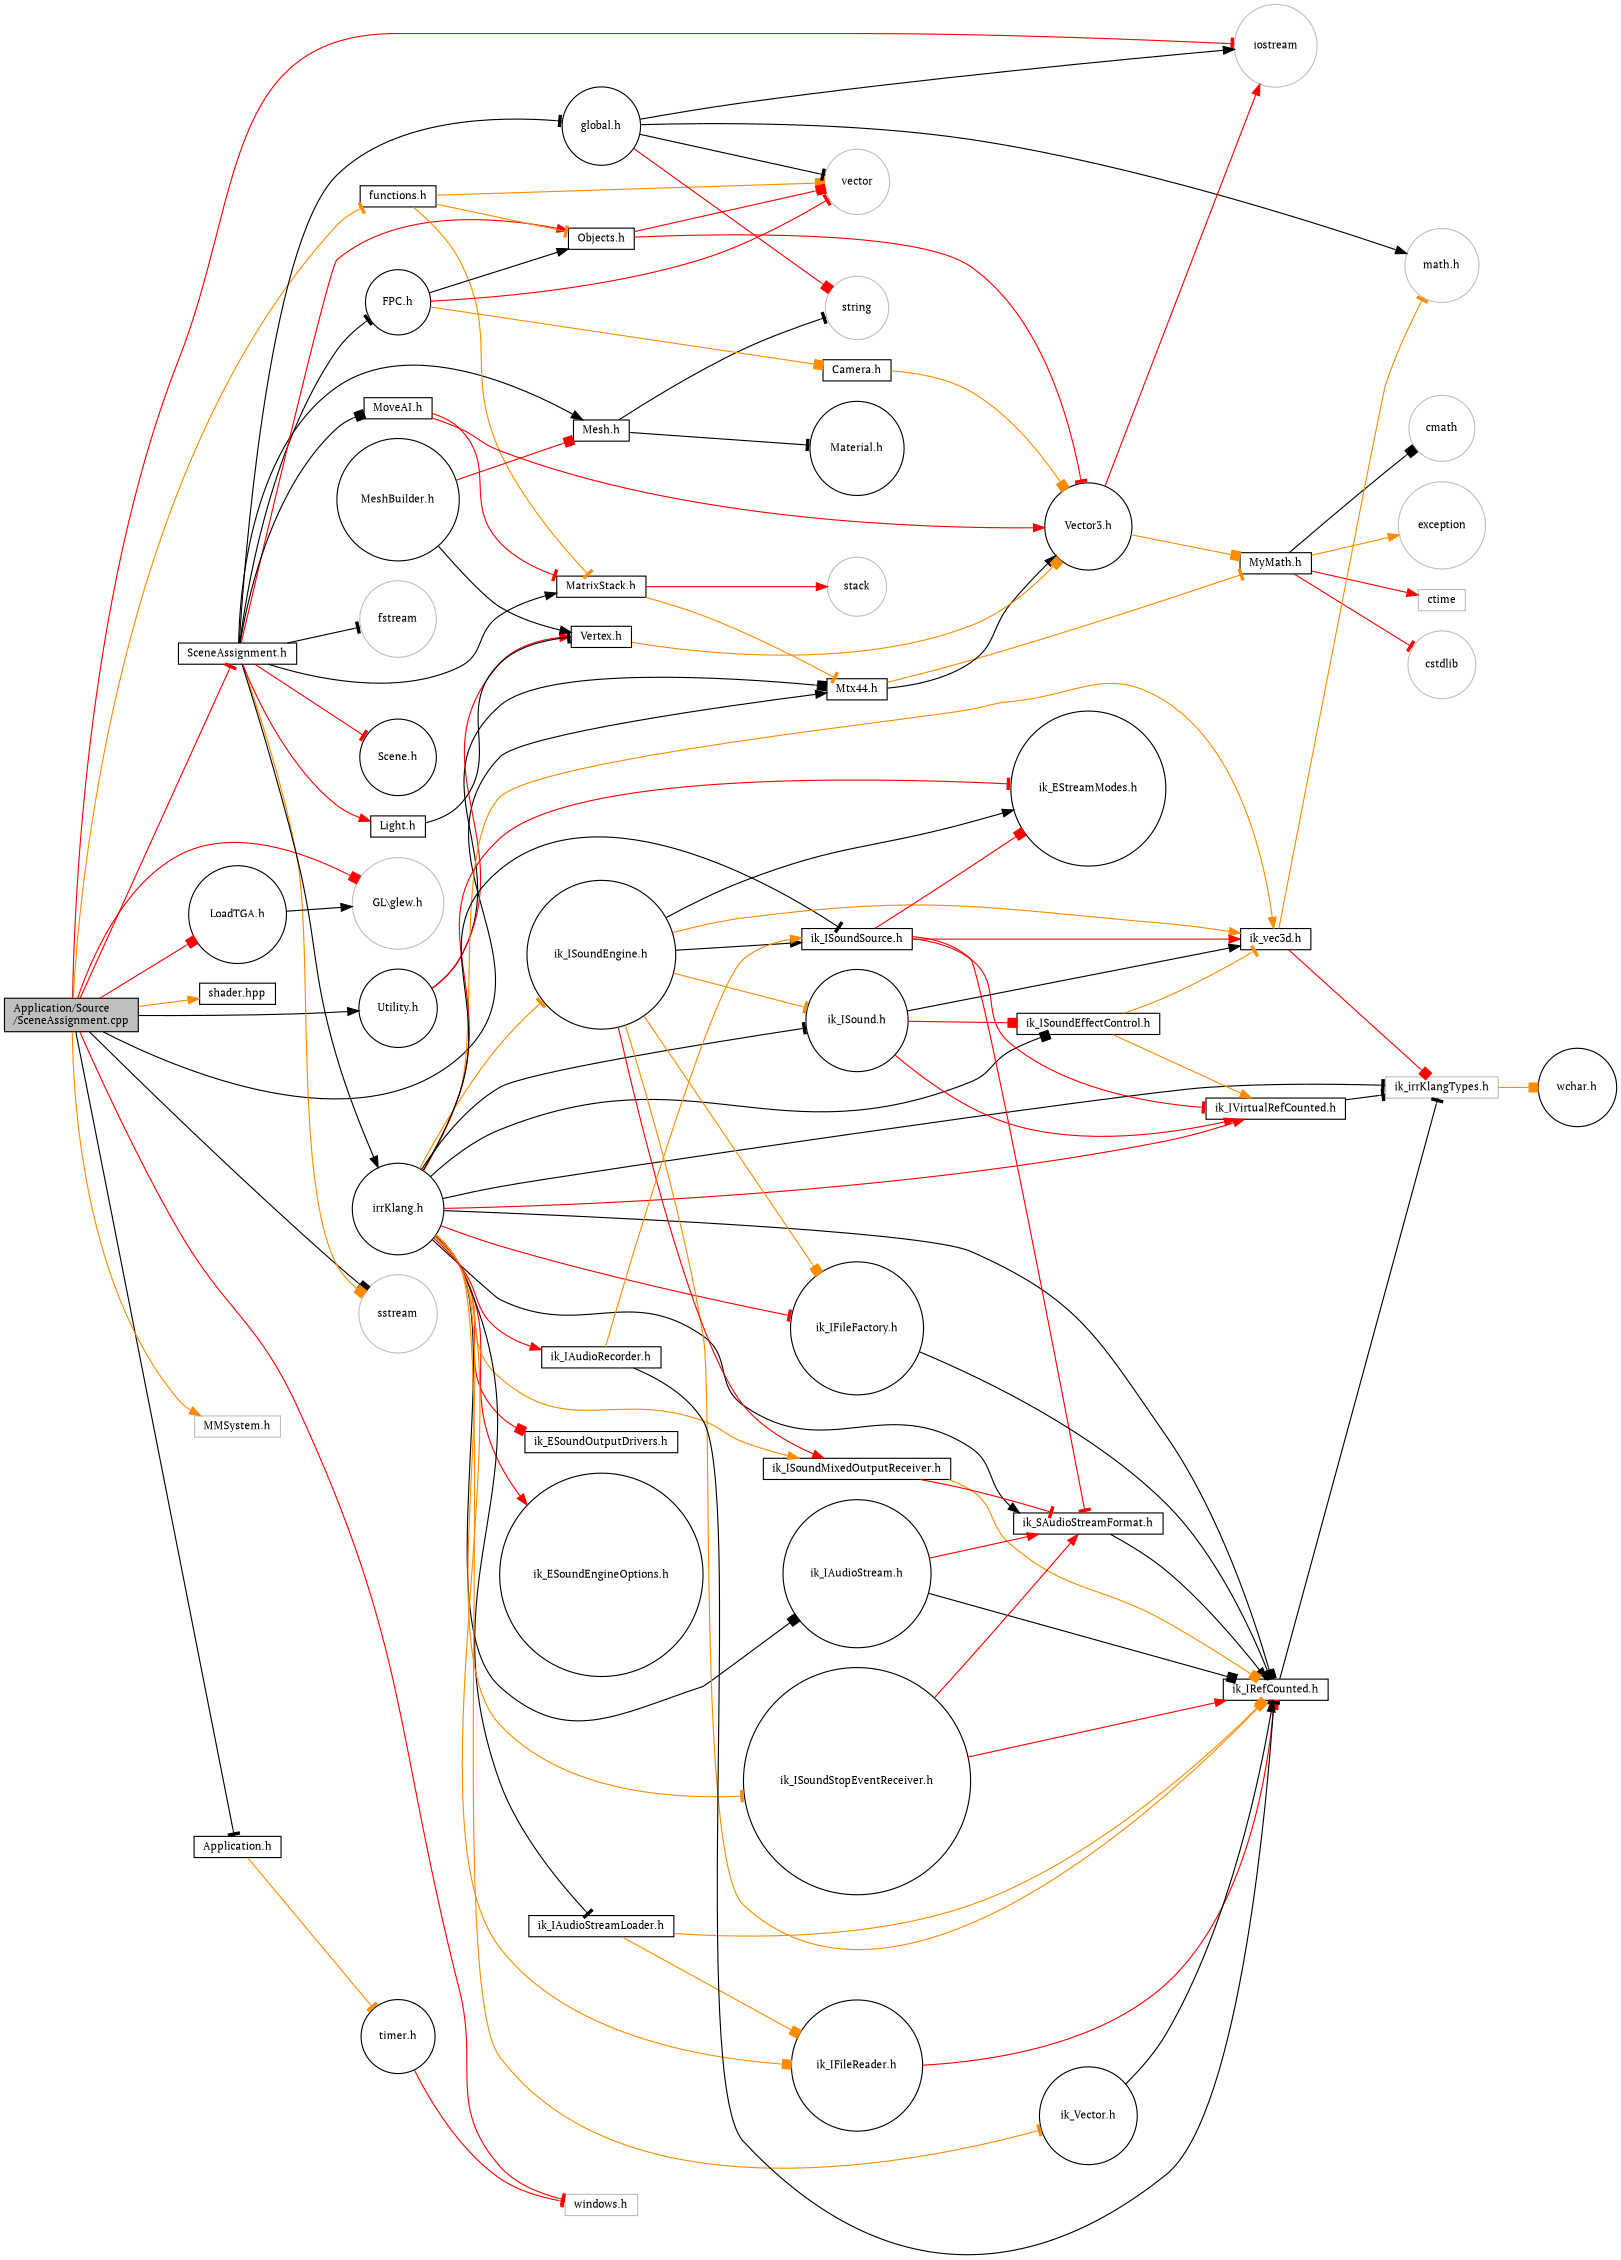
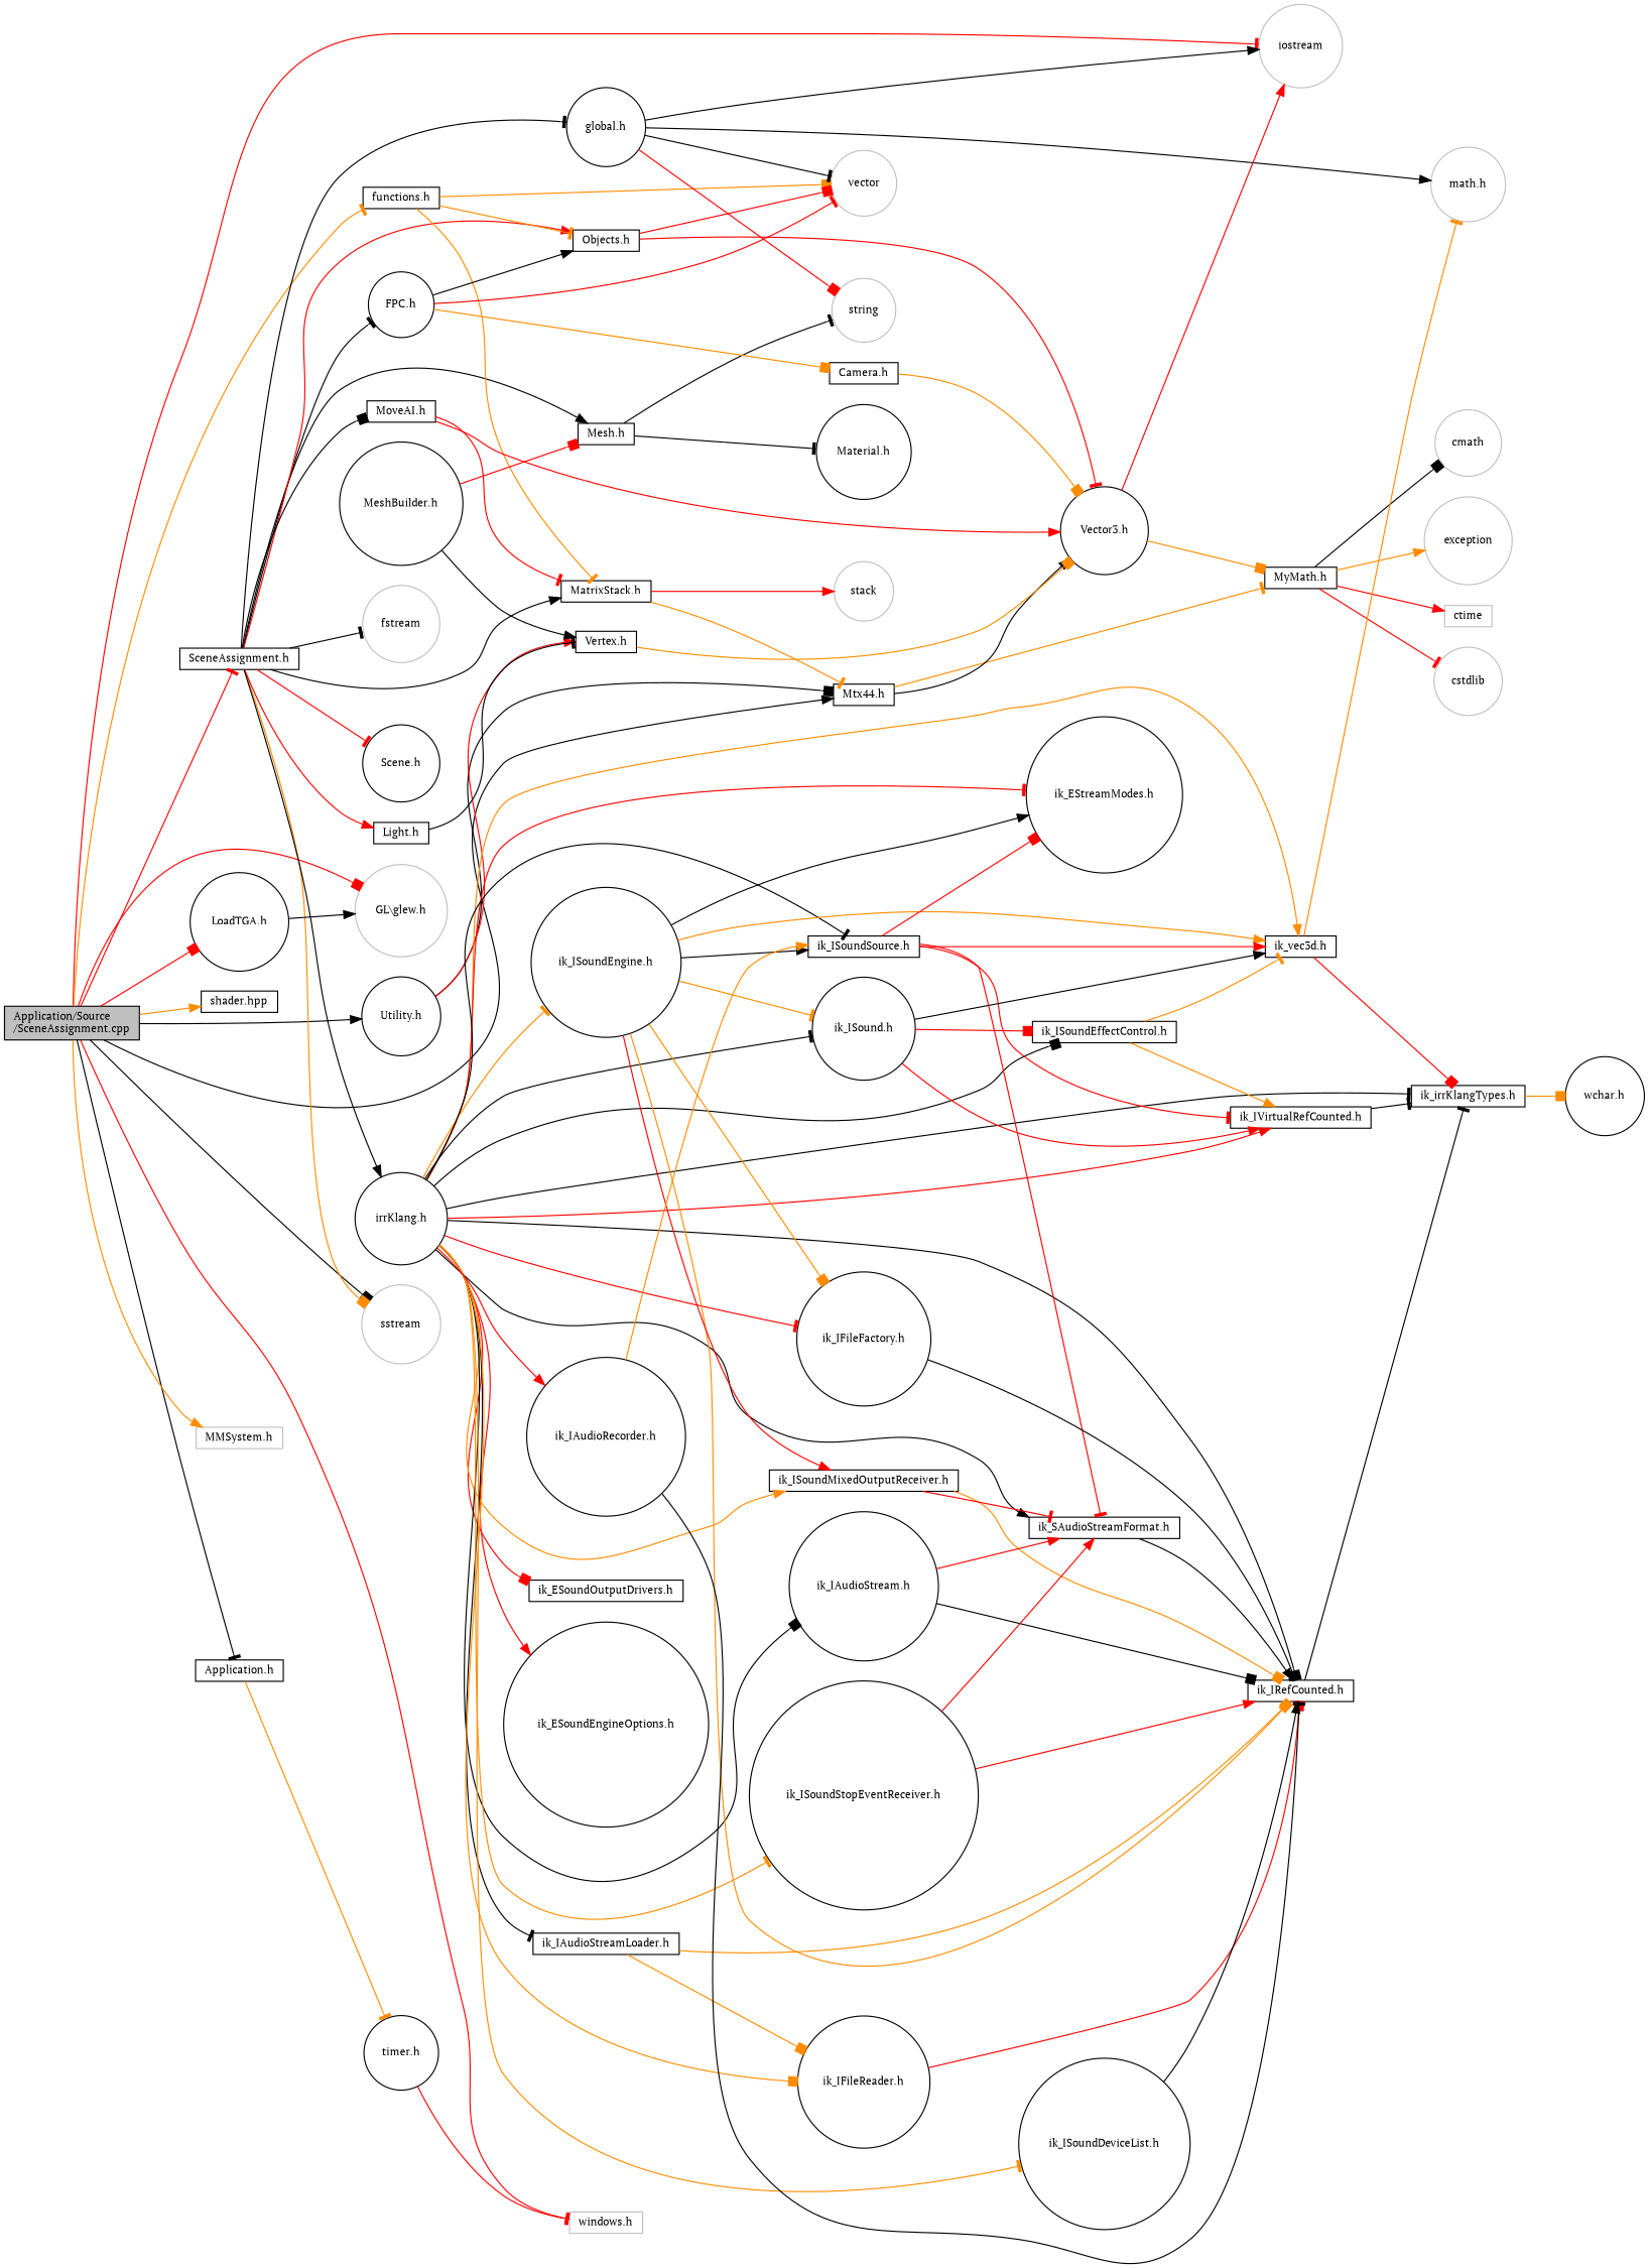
  digraph {
    fontname="PT Serif"
    rankdir=LR
    node [color=black fontname="PT Serif" fontsize=10 shape=circle]
    edge [arrowhead=tee color=black fontname="PT Serif" fontsize=10 labelfontname=Helvetica labelfontsize=10 style=solid]
    n1 [fillcolor=grey75 fontcolor=black height=0.2 label="Application/Source\l/SceneAssignment.cpp" shape=box style=filled width=0.4]
    n2 [color=grey75 height=0.2 label=iostream width=0.4]
    n3 [height=0.2 label="SceneAssignment.h" shape=box width=0.4]
    n4 [height=0.2 label="Mtx44.h" shape=box width=0.4]
    n5 [height=0.2 label="LoadTGA.h" width=0.4]
    n6 [color=grey75 height=0.2 label="GL\\glew.h" width=0.4]
    n7 [height=0.2 label="shader.hpp" shape=box width=0.4]
    n8 [height=0.2 label="Application.h" shape=box width=0.4]
    n9 [color=grey75 height=0.2 label="windows.h" shape=box width=0.4]
    n10 [height=0.2 label="Utility.h" width=0.4]
    n11 [height=0.2 label="functions.h" shape=box width=0.4]
    n12 [color=grey75 height=0.2 label="MMSystem.h" shape=box width=0.4]
    n13 [color=grey75 height=0.2 label=sstream width=0.4]
    n14 [height=0.2 label="Scene.h" width=0.4]
    n15 [height=0.2 label="Mesh.h" shape=box width=0.4]
    n16 [height=0.2 label="MatrixStack.h" shape=box width=0.4]
    n17 [height=0.2 label="Light.h" shape=box width=0.4]
    n18 [height=0.2 label="global.h" width=0.4]
    n19 [height=0.2 label="FPC.h" width=0.4]
    n20 [height=0.2 label="Objects.h" shape=box width=0.4]
    n21 [height=0.2 label="MoveAI.h" shape=box width=0.4]
    n22 [color=grey75 height=0.2 label=fstream width=0.4]
    n23 [height=0.2 label="irrKlang.h" width=0.4]
    n24 [height=0.2 label="MyMath.h" shape=box width=0.4]
    n25 [height=0.2 label="Vector3.h" width=0.4]
    n26 [height=0.2 label="timer.h" width=0.4]
    n27 [height=0.2 label="MeshBuilder.h" width=0.4]
    n28 [height=0.2 label="Vertex.h" shape=box width=0.4]
    n29 [color=grey75 height=0.2 label=vector width=0.4]
    n30 [color=grey75 height=0.2 label=string width=0.4]
    n31 [height=0.2 label="Material.h" width=0.4]
    n32 [color=grey75 height=0.2 label=stack width=0.4]
    n33 [color=grey75 height=0.2 label="math.h" width=0.4]
    n34 [height=0.2 label="Camera.h" shape=box width=0.4]
-   n35 [color=grey75 height=0.2 label="ik_irrKlangTypes.h" shape=box width=0.4]
+   n35 [height=0.2 label="ik_irrKlangTypes.h" shape=box width=0.4]
    n36 [height=0.2 label="ik_vec3d.h" shape=box width=0.4]
    n37 [height=0.2 label="ik_IRefCounted.h" shape=box width=0.4]
    n38 [height=0.2 label="ik_IVirtualRefCounted.h" shape=box width=0.4]
    n39 [height=0.2 label="ik_ESoundOutputDrivers.h" shape=box width=0.4]
    n40 [height=0.2 label="ik_ESoundEngineOptions.h" width=0.4]
    n41 [height=0.2 label="ik_EStreamModes.h" width=0.4]
    n42 [height=0.2 label="ik_SAudioStreamFormat.h" shape=box width=0.4]
    n43 [height=0.2 label="ik_ISoundEngine.h" width=0.4]
    n44 [height=0.2 label="ik_ISoundSource.h" shape=box width=0.4]
    n45 [height=0.2 label="ik_ISound.h" width=0.4]
    n46 [height=0.2 label="ik_ISoundEffectControl.h" shape=box width=0.4]
    n47 [height=0.2 label="ik_IFileFactory.h" width=0.4]
    n48 [height=0.2 label="ik_ISoundMixedOutputReceiver.h" shape=box width=0.4]
    n49 [height=0.2 label="ik_IAudioStream.h" width=0.4]
    n50 [height=0.2 label="ik_IAudioStreamLoader.h" shape=box width=0.4]
    n51 [height=0.2 label="ik_IFileReader.h" width=0.4]
    n52 [height=0.2 label="ik_ISoundStopEventReceiver.h" width=0.4]
-   n53 [height=0.2 label="ik_Vector.h" width=0.4]
-   n54 [height=0.2 label="ik_IAudioRecorder.h" shape=box width=0.4]
+   n53 [height=0.2 label="ik_ISoundDeviceList.h" width=0.4]
+   n54 [height=0.2 label="ik_IAudioRecorder.h" width=0.4]
    n55 [color=grey75 height=0.2 label=cmath width=0.4]
    n56 [color=grey75 height=0.2 label=exception width=0.4]
    n57 [color=grey75 height=0.2 label=ctime shape=box width=0.4]
    n58 [color=grey75 height=0.2 label=cstdlib width=0.4]
    n59 [height=0.2 label="wchar.h" width=0.4]
    n1 -> n2 [color=red]
    n1 -> n3 [color=red]
    n1 -> n4 [arrowhead=normal]
    n1 -> n5 [arrowhead=box color=red]
    n1 -> n6 [arrowhead=box color=red]
    n1 -> n7 [arrowhead=normal color=darkorange]
    n1 -> n8
    n1 -> n9 [color=red]
    n1 -> n10 [arrowhead=normal]
    n1 -> n11 [color=darkorange]
    n1 -> n12 [arrowhead=normal color=darkorange]
    n1 -> n13 [arrowhead=box]
    n3 -> n13 [arrowhead=box color=darkorange]
    n3 -> n14 [color=red]
    n3 -> n15 [arrowhead=normal]
    n3 -> n16 [arrowhead=normal]
    n3 -> n17 [arrowhead=normal color=red]
    n3 -> n18
    n3 -> n19
    n3 -> n20 [arrowhead=normal color=red]
    n3 -> n21 [arrowhead=box]
    n3 -> n22
    n3 -> n23 [arrowhead=normal]
    n4 -> n24 [color=darkorange]
    n4 -> n25 [arrowhead=normal]
    n5 -> n6 [arrowhead=normal]
    n8 -> n26 [color=darkorange]
    n10 -> n4 [arrowhead=box]
    n10 -> n28 [arrowhead=normal color=red]
    n11 -> n16 [color=darkorange]
    n11 -> n20 [color=darkorange]
    n11 -> n29 [arrowhead=box color=darkorange]
    n15 -> n30
    n15 -> n31
    n16 -> n4 [color=darkorange]
    n16 -> n32 [arrowhead=normal color=red]
    n17 -> n28
    n18 -> n2 [arrowhead=normal]
    n18 -> n29
    n18 -> n30 [arrowhead=box color=red]
    n18 -> n33 [arrowhead=normal]
    n19 -> n20 [arrowhead=normal]
    n19 -> n29 [color=red]
    n19 -> n34 [arrowhead=box color=darkorange]
    n20 -> n25 [color=red]
    n20 -> n29 [arrowhead=box color=red]
    n21 -> n16 [color=red]
    n21 -> n25 [arrowhead=normal color=red]
    n23 -> n35
    n23 -> n36 [arrowhead=normal color=darkorange]
    n23 -> n37 [arrowhead=box]
    n23 -> n38 [arrowhead=normal color=red]
    n23 -> n39 [arrowhead=box color=red]
    n23 -> n40 [arrowhead=normal color=red]
    n23 -> n41 [color=red]
    n23 -> n42 [arrowhead=normal]
    n23 -> n43 [color=darkorange]
    n23 -> n44
    n23 -> n45
    n23 -> n46 [arrowhead=box]
    n23 -> n47 [color=red]
    n23 -> n48 [arrowhead=normal color=darkorange]
    n23 -> n49 [arrowhead=box]
    n23 -> n50
    n23 -> n51 [arrowhead=box color=darkorange]
    n23 -> n52 [color=darkorange]
    n23 -> n53 [color=darkorange]
    n23 -> n54 [arrowhead=normal color=red]
    n24 -> n55 [arrowhead=box]
    n24 -> n56 [arrowhead=normal color=darkorange]
    n24 -> n57 [arrowhead=normal color=red]
    n24 -> n58 [color=red]
    n25 -> n2 [arrowhead=normal color=red]
    n25 -> n24 [arrowhead=box color=darkorange]
    n26 -> n9 [color=red]
    n27 -> n15 [arrowhead=box color=red]
    n27 -> n28 [arrowhead=normal]
    n28 -> n25 [arrowhead=box color=darkorange]
    n34 -> n25 [arrowhead=box color=darkorange]
    n35 -> n59 [arrowhead=box color=darkorange]
    n36 -> n33 [color=darkorange]
    n36 -> n35 [arrowhead=box color=red]
    n37 -> n35
    n38 -> n35
    n42 -> n37 [arrowhead=normal]
    n43 -> n36 [arrowhead=normal color=darkorange]
    n43 -> n37 [arrowhead=normal color=darkorange]
    n43 -> n41 [arrowhead=normal]
    n43 -> n44 [arrowhead=normal]
    n43 -> n45 [color=darkorange]
    n43 -> n47 [arrowhead=box color=darkorange]
    n43 -> n48 [arrowhead=normal color=red]
    n44 -> n36 [arrowhead=normal color=red]
    n44 -> n38 [color=red]
    n44 -> n41 [arrowhead=box color=red]
    n44 -> n42 [color=red]
    n45 -> n36 [arrowhead=normal]
    n45 -> n38 [arrowhead=normal color=red]
    n45 -> n46 [arrowhead=box color=red]
    n46 -> n36 [color=darkorange]
    n46 -> n38 [arrowhead=normal color=darkorange]
    n47 -> n37
    n48 -> n37 [arrowhead=box color=darkorange]
    n48 -> n42 [color=red]
    n49 -> n37 [arrowhead=box]
    n49 -> n42 [arrowhead=normal color=red]
    n50 -> n37 [arrowhead=box color=darkorange]
    n50 -> n51 [arrowhead=box color=darkorange]
    n51 -> n37 [arrowhead=box color=red]
    n52 -> n37 [arrowhead=normal color=red]
    n52 -> n42 [arrowhead=normal color=red]
    n53 -> n37 [arrowhead=normal]
    n54 -> n37
    n54 -> n44 [arrowhead=normal color=darkorange]
  }
